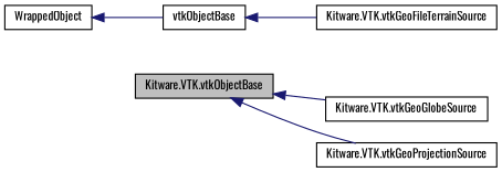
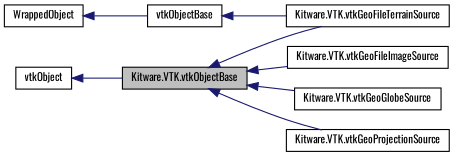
  digraph {
    fontname=Oswald
    rankdir=LR
    node [color=black fontname=Oswald fontsize=10 shape=record]
    edge [color=midnightblue dir=back fontname=Oswald fontsize=10 labelfontname=FreeSans labelfontsize=10 style=solid]
    n1 [fillcolor=grey75 fontcolor=black height=0.2 label="Kitware.VTK.vtkObjectBase" style=filled width=0.4]
+   n2 [height=0.2 label="Kitware.VTK.vtkGeoFileImageSource" width=0.4]
    n3 [height=0.2 label="Kitware.VTK.vtkGeoFileTerrainSource" width=0.4]
    n4 [height=0.2 label="Kitware.VTK.vtkGeoGlobeSource" width=0.4]
    n5 [height=0.2 label="Kitware.VTK.vtkGeoProjectionSource" width=0.4]
+   n6 [height=0.2 label=vtkObject width=0.4]
    n7 [height=0.2 label=vtkObjectBase width=0.4]
    n8 [height=0.2 label=WrappedObject width=0.4]
+   n1 -> n2
+   n1 -> n3
    n1 -> n4
    n1 -> n5
+   n6 -> n1
    n7 -> n3
    n8 -> n7
  }
